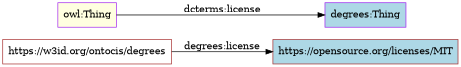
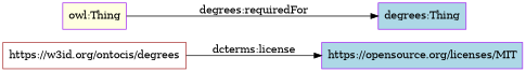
  digraph {
    rankdir=LR
    node [color=brown fillcolor=lightblue shape=rectangle style=filled]
    "https://w3id.org/ontocis/degrees" [fillcolor=white]
-   "https://opensource.org/licenses/MIT"
+   "https://opensource.org/licenses/MIT" [color=purple]
    "owl:Thing" [color=purple fillcolor=lightyellow]
    n4 [color=purple label="degrees:Thing"]
-   "https://w3id.org/ontocis/degrees" -> "https://opensource.org/licenses/MIT" [label="degrees:license"]
-   "owl:Thing" -> n4 [label="dcterms:license"]
+   "https://w3id.org/ontocis/degrees" -> "https://opensource.org/licenses/MIT" [label="dcterms:license"]
+   "owl:Thing" -> n4 [label="degrees:requiredFor"]
  }
